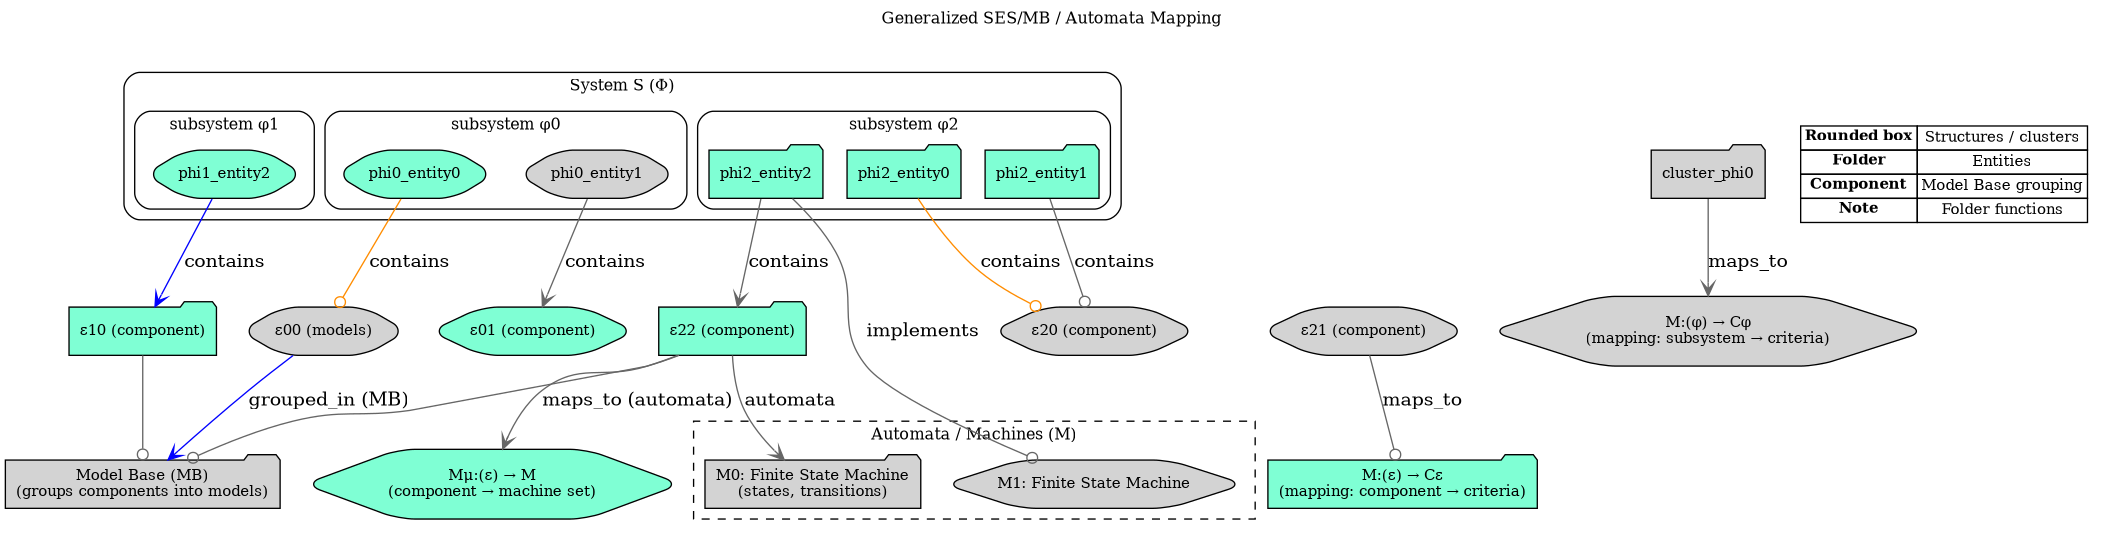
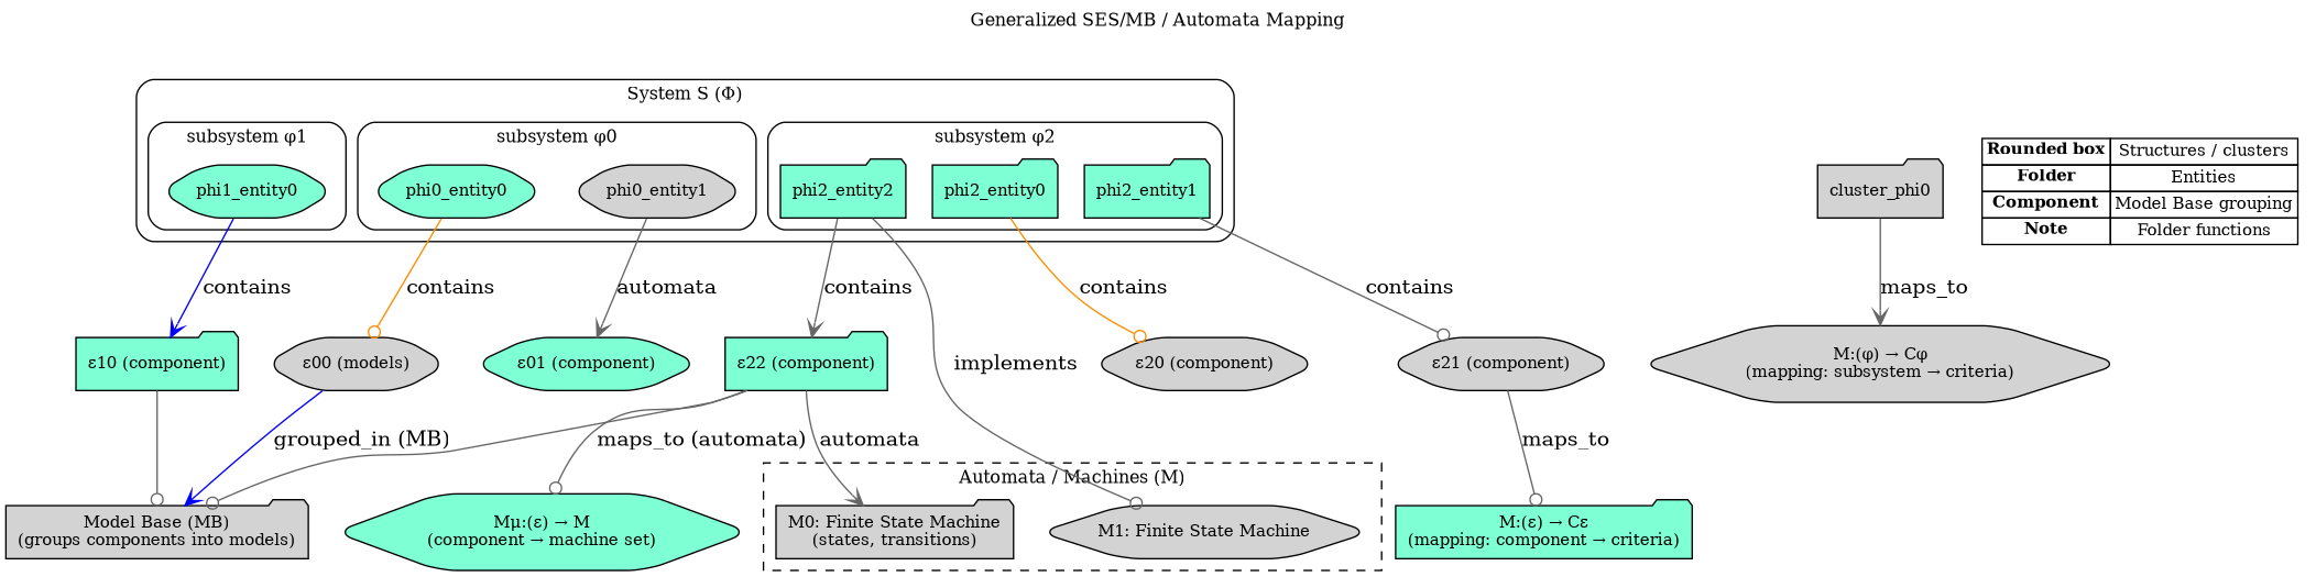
  digraph {
    fontsize=12
    label="Generalized SES/MB / Automata Mapping"
    labelloc=t
    rankdir=TB
    node [fillcolor=aquamarine fontsize=11 shape=hexagon style="rounded,filled"]
    edge [arrowhead=odot color=gray40]
    phi0_entity0
    phi0_entity1 [fillcolor=lightgrey]
-   phi1_entity0 [label=phi1_entity2]
+   phi1_entity0
    phi2_entity0 [shape=folder]
    phi2_entity1 [shape=folder]
    phi2_entity2 [shape=folder]
    n7 [fillcolor=lightgrey label="M0: Finite State Machine\n(states, transitions)" shape=folder]
    n8 [fillcolor=lightgrey label="M1: Finite State Machine"]
    n9 [fillcolor=lightgrey label="ε00 (models)"]
    n10 [label="ε01 (component)"]
    n11 [label="ε10 (component)" shape=folder]
    n12 [fillcolor=lightgrey label="ε20 (component)"]
    n13 [fillcolor=lightgrey label="ε21 (component)"]
    n14 [label="ε22 (component)" shape=folder]
    n15 [fillcolor=lightgrey label="Model Base (MB)\n(groups components into models)" shape=folder]
    n16 [label="M:(ε) → Cε\n(mapping: component → criteria)" shape=folder]
    n17 [label="Mμ:(ε) → M\n(component → machine set)"]
    n18 [fillcolor=lightgrey label="M:(φ) → Cφ\n(mapping: subsystem → criteria)"]
    cluster_phi0 [fillcolor=lightgrey shape=folder]
    n20 [label=<     <table border='0' cellborder='1' cellspacing='0'>       <tr><td><b>Rounded box</b></td><td>Structures / clusters</td></tr>       <tr><td><b>Folder</b></td><td>Entities</td></tr>       <tr><td><b>Component</b></td><td>Model Base grouping</td></tr>       <tr><td><b>Note</b></td><td>Folder functions</td></tr>     </table>   > shape=plaintext style=rounded fillcolor=""]
    subgraph cluster_1 {
      color=black
      label="System S (Φ)"
      style=rounded
      subgraph cluster_2 {
        color=black
        label="subsystem φ0"
        style=rounded
        phi0_entity0
        phi0_entity1
      }
      subgraph cluster_3 {
        color=black
        label="subsystem φ1"
        style=rounded
        phi1_entity0
      }
      subgraph cluster_4 {
        color=black
        label="subsystem φ2"
        style=rounded
        phi2_entity0
        phi2_entity1
        phi2_entity2
      }
    }
    subgraph cluster_5 {
      label="Automata / Machines (M)"
      style=dashed
      n7
      n8
    }
    phi0_entity0 -> n9 [color=darkorange label=contains]
-   phi0_entity1 -> n10 [arrowhead=vee label=contains]
+   phi0_entity1 -> n10 [arrowhead=vee label=automata]
    phi1_entity0 -> n11 [arrowhead=vee color=blue label=contains]
    phi2_entity0 -> n12 [color=darkorange label=contains]
-   phi2_entity1 -> n12 [label=contains]
+   phi2_entity1 -> n13 [label=contains]
    phi2_entity2 -> n8 [label=implements]
    phi2_entity2 -> n14 [arrowhead=vee label=contains]
    n9 -> n15 [arrowhead=vee color=blue label="grouped_in (MB)"]
    n11 -> n15
    n13 -> n16 [label=maps_to]
    n14 -> n7 [arrowhead=vee label=automata]
    n14 -> n15
-   n14 -> n17 [arrowhead=vee label="maps_to (automata)"]
+   n14 -> n17 [label="maps_to (automata)"]
    cluster_phi0 -> n18 [arrowhead=vee label=maps_to]
  }
